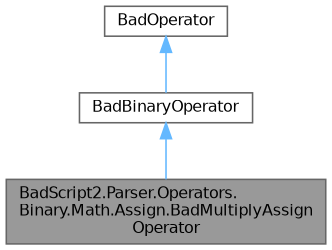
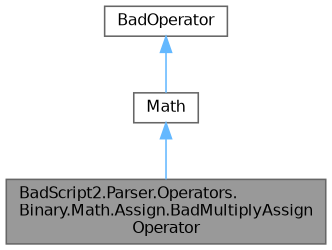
  digraph {
    node [color=gray40 fillcolor=white fontname=Helvetica fontsize=10 shape=box style=filled]
    edge [color=steelblue1 dir=back fontname=Helvetica fontsize=10 labelfontname=Helvetica labelfontsize=10 style=solid]
    n1 [fillcolor=grey60 fontcolor=black height=0.2 label="BadScript2.Parser.Operators.\lBinary.Math.Assign.BadMultiplyAssign\lOperator" width=0.4]
-   n2 [height=0.2 label=BadBinaryOperator width=0.4]
+   n2 [height=0.2 label=Math width=0.4]
    n3 [height=0.2 label=BadOperator width=0.4]
    n2 -> n1
    n3 -> n2
  }
